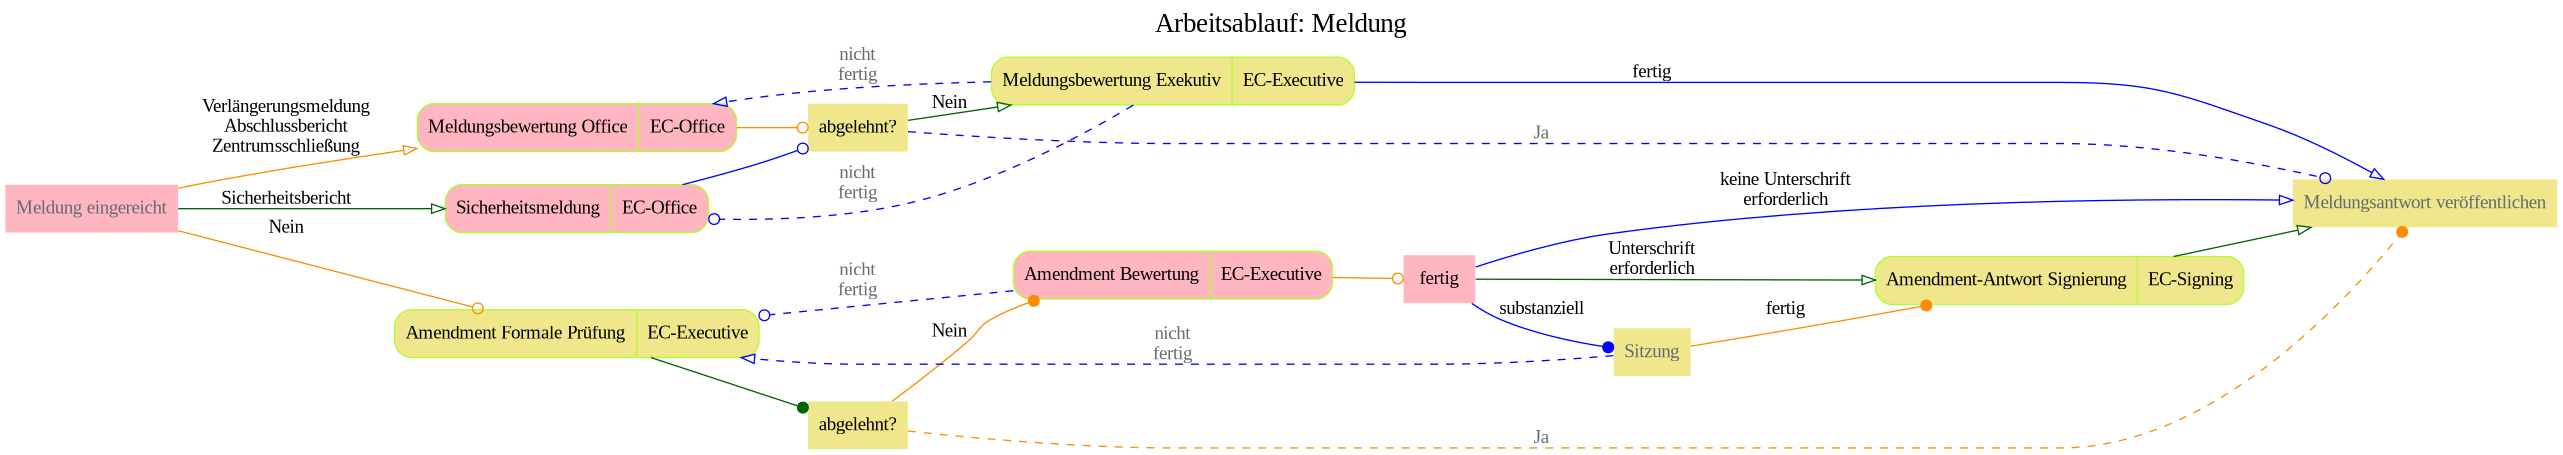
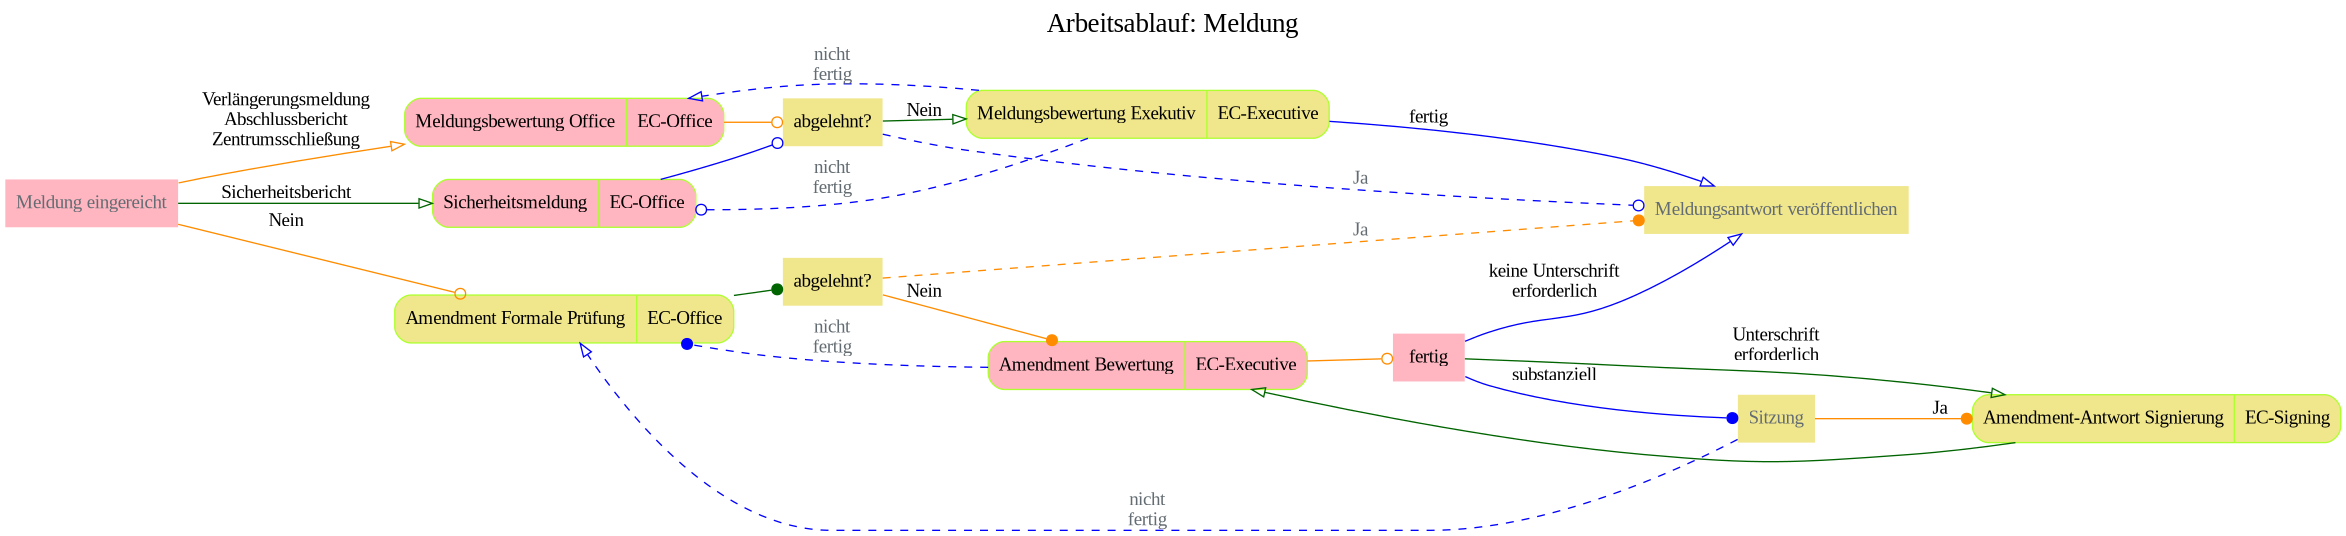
  digraph {
    fontname="Liberation Serif"
    fontsize=20
    label="Arbeitsablauf: Meldung"
    labelloc=t
    rankdir=LR
    style=bold
    node [fillcolor=khaki fontname="Liberation Serif" shape=record style="rounded,filled"]
    edge [arrowhead=onormal color=blue fontname="Liberation Serif"]
    n1 [color=greenyellow fillcolor=lightpink label="{Sicherheitsmeldung | EC-Office}"]
    n2 [color=greenyellow fillcolor=lightpink label="{Meldungsbewertung Office | EC-Office}"]
-   n3 [color=greenyellow label="{Amendment Formale Prüfung | EC-Executive}"]
+   n3 [color=greenyellow label="{Amendment Formale Prüfung | EC-Office}"]
    n4 [label="abgelehnt?" shape=plaintext style=filled]
    n5 [label="abgelehnt?" shape=plaintext style=filled]
    n6 [color=greenyellow label="{Meldungsbewertung Exekutiv | EC-Executive}"]
    n7 [fontcolor="#636c72" label="Meldungsantwort veröffentlichen" shape=plaintext style=filled]
    n8 [color=greenyellow fillcolor=lightpink label="{Amendment Bewertung | EC-Executive}"]
    n9 [fillcolor=lightpink fontcolor="#636c72" label="Meldung eingereicht" shape=plaintext style=filled]
    n10 [fillcolor=lightpink label=fertig shape=plaintext style=filled]
    n11 [color=greenyellow label="{Amendment-Antwort Signierung | EC-Signing}"]
    n12 [fontcolor="#636c72" label=Sitzung shape=plaintext style=filled]
    subgraph sub_1 {
      rank=same
      n1
      n2
      n3
    }
    n1 -> n4 [arrowhead=odot]
    n2 -> n4 [arrowhead=odot color=darkorange]
    n3 -> n5 [arrowhead=dot color=darkgreen]
    n4 -> n6 [color=darkgreen label=Nein]
    n4 -> n7 [arrowhead=odot fontcolor="#636c72" label=Ja style=dashed]
    n5 -> n7 [arrowhead=dot color=darkorange fontcolor="#636c72" label=Ja style=dashed]
    n5 -> n8 [arrowhead=dot color=darkorange label=Nein]
    n6 -> n1 [arrowhead=odot fontcolor="#636c72" label="nicht\nfertig" style=dashed]
    n6 -> n2 [fontcolor="#636c72" label="nicht\nfertig" style=dashed]
    n6 -> n7 [label=fertig]
-   n8 -> n3 [arrowhead=odot fontcolor="#636c72" label="nicht\nfertig" style=dashed]
+   n8 -> n3 [arrowhead=dot fontcolor="#636c72" label="nicht\nfertig" style=dashed]
    n8 -> n10 [arrowhead=odot color=darkorange]
    n9 -> n1 [color=darkgreen label=Sicherheitsbericht]
    n9 -> n2 [color=darkorange label="Verlängerungsmeldung\nAbschlussbericht\nZentrumsschließung"]
    n9 -> n3 [arrowhead=odot color=darkorange label=Nein]
    n10 -> n7 [label="keine Unterschrift\nerforderlich"]
    n10 -> n11 [color=darkgreen label="Unterschrift\nerforderlich"]
    n10 -> n12 [arrowhead=dot label=substanziell]
-   n11 -> n7 [color=darkgreen]
+   n11 -> n8 [color=darkgreen]
    n12 -> n3 [fontcolor="#636c72" label="nicht\nfertig" style=dashed]
-   n12 -> n11 [arrowhead=dot color=darkorange label=fertig]
+   n12 -> n11 [arrowhead=dot color=darkorange label=Ja]
  }
